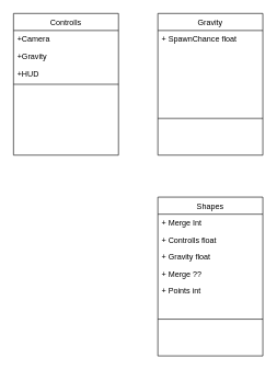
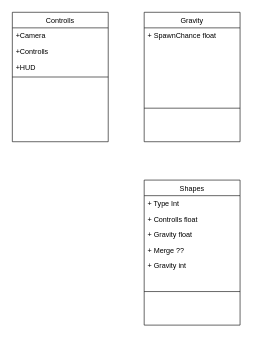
  <mxCell id="0" />
  <mxCell id="1" parent="0" />
  <mxCell id="2" value="Controlls" style="swimlane;fontStyle=0;align=center;verticalAlign=top;childLayout=stackLayout;horizontal=1;startSize=26;horizontalStack=0;resizeParent=1;resizeLast=0;collapsible=1;marginBottom=0;rounded=0;shadow=0;strokeWidth=1;" parent="1" vertex="1"><mxGeometry x="20" y="20" width="160" height="216" as="geometry"><mxRectangle x="550" y="140" width="160" height="26" as="alternateBounds" /></mxGeometry></mxCell>
  <mxCell id="3" value="+Camera" style="text;align=left;verticalAlign=top;spacingLeft=4;spacingRight=4;overflow=hidden;rotatable=0;points=[[0,0.5],[1,0.5]];portConstraint=eastwest;" parent="2" vertex="1"><mxGeometry y="26" width="160" height="26" as="geometry" /></mxCell>
- <mxCell id="4" value="+Gravity" style="text;align=left;verticalAlign=top;spacingLeft=4;spacingRight=4;overflow=hidden;rotatable=0;points=[[0,0.5],[1,0.5]];portConstraint=eastwest;rounded=0;shadow=0;html=0;" parent="2" vertex="1"><mxGeometry y="52" width="160" height="26" as="geometry" /></mxCell>
+ <mxCell id="4" value="+Controlls" style="text;align=left;verticalAlign=top;spacingLeft=4;spacingRight=4;overflow=hidden;rotatable=0;points=[[0,0.5],[1,0.5]];portConstraint=eastwest;rounded=0;shadow=0;html=0;" parent="2" vertex="1"><mxGeometry y="52" width="160" height="26" as="geometry" /></mxCell>
  <mxCell id="5" value="+HUD" style="text;align=left;verticalAlign=top;spacingLeft=4;spacingRight=4;overflow=hidden;rotatable=0;points=[[0,0.5],[1,0.5]];portConstraint=eastwest;rounded=0;shadow=0;html=0;" parent="2" vertex="1"><mxGeometry y="78" width="160" height="26" as="geometry" /></mxCell>
  <mxCell id="6" value="" style="line;html=1;strokeWidth=1;align=left;verticalAlign=middle;spacingTop=-1;spacingLeft=3;spacingRight=3;rotatable=0;labelPosition=right;points=[];portConstraint=eastwest;" parent="2" vertex="1"><mxGeometry y="104" width="160" height="8" as="geometry" /></mxCell>
  <mxCell id="7" value="Gravity" style="swimlane;fontStyle=0;align=center;verticalAlign=top;childLayout=stackLayout;horizontal=1;startSize=26;horizontalStack=0;resizeParent=1;resizeLast=0;collapsible=1;marginBottom=0;rounded=0;shadow=0;strokeWidth=1;" vertex="1" parent="1"><mxGeometry x="240" y="20" width="160" height="216" as="geometry"><mxRectangle x="550" y="140" width="160" height="26" as="alternateBounds" /></mxGeometry></mxCell>
  <mxCell id="8" value="+ SpawnChance float" style="text;align=left;verticalAlign=top;spacingLeft=4;spacingRight=4;overflow=hidden;rotatable=0;points=[[0,0.5],[1,0.5]];portConstraint=eastwest;" vertex="1" parent="7"><mxGeometry y="26" width="160" height="26" as="geometry" /></mxCell>
  <mxCell id="9" value=" " style="text;align=left;verticalAlign=top;spacingLeft=4;spacingRight=4;overflow=hidden;rotatable=0;points=[[0,0.5],[1,0.5]];portConstraint=eastwest;rounded=0;shadow=0;html=0;" vertex="1" parent="7"><mxGeometry y="52" width="160" height="26" as="geometry" /></mxCell>
  <mxCell id="10" value=" " style="text;align=left;verticalAlign=top;spacingLeft=4;spacingRight=4;overflow=hidden;rotatable=0;points=[[0,0.5],[1,0.5]];portConstraint=eastwest;rounded=0;shadow=0;html=0;" vertex="1" parent="7"><mxGeometry y="78" width="160" height="26" as="geometry" /></mxCell>
  <mxCell id="11" value=" " style="text;align=left;verticalAlign=top;spacingLeft=4;spacingRight=4;overflow=hidden;rotatable=0;points=[[0,0.5],[1,0.5]];portConstraint=eastwest;rounded=0;shadow=0;html=0;" vertex="1" parent="7"><mxGeometry y="104" width="160" height="26" as="geometry" /></mxCell>
  <mxCell id="12" value=" " style="text;align=left;verticalAlign=top;spacingLeft=4;spacingRight=4;overflow=hidden;rotatable=0;points=[[0,0.5],[1,0.5]];portConstraint=eastwest;rounded=0;shadow=0;html=0;" vertex="1" parent="7"><mxGeometry y="130" width="160" height="26" as="geometry" /></mxCell>
  <mxCell id="13" value="" style="line;html=1;strokeWidth=1;align=left;verticalAlign=middle;spacingTop=-1;spacingLeft=3;spacingRight=3;rotatable=0;labelPosition=right;points=[];portConstraint=eastwest;" vertex="1" parent="7"><mxGeometry y="156" width="160" height="8" as="geometry" /></mxCell>
  <mxCell id="14" value=" " style="text;align=left;verticalAlign=top;spacingLeft=4;spacingRight=4;overflow=hidden;rotatable=0;points=[[0,0.5],[1,0.5]];portConstraint=eastwest;" vertex="1" parent="7"><mxGeometry y="164" width="160" height="26" as="geometry" /></mxCell>
  <mxCell id="15" value=" " style="text;align=left;verticalAlign=top;spacingLeft=4;spacingRight=4;overflow=hidden;rotatable=0;points=[[0,0.5],[1,0.5]];portConstraint=eastwest;" vertex="1" parent="7"><mxGeometry y="190" width="160" height="26" as="geometry" /></mxCell>
  <mxCell id="16" value="Shapes" style="swimlane;fontStyle=0;align=center;verticalAlign=top;childLayout=stackLayout;horizontal=1;startSize=26;horizontalStack=0;resizeParent=1;resizeLast=0;collapsible=1;marginBottom=0;rounded=0;shadow=0;strokeWidth=1;" vertex="1" parent="1"><mxGeometry x="240" y="300" width="160" height="242" as="geometry"><mxRectangle x="550" y="140" width="160" height="26" as="alternateBounds" /></mxGeometry></mxCell>
- <mxCell id="17" value="+ Merge Int" style="text;align=left;verticalAlign=top;spacingLeft=4;spacingRight=4;overflow=hidden;rotatable=0;points=[[0,0.5],[1,0.5]];portConstraint=eastwest;" vertex="1" parent="16"><mxGeometry y="26" width="160" height="26" as="geometry" /></mxCell>
+ <mxCell id="17" value="+ Type Int" style="text;align=left;verticalAlign=top;spacingLeft=4;spacingRight=4;overflow=hidden;rotatable=0;points=[[0,0.5],[1,0.5]];portConstraint=eastwest;" vertex="1" parent="16"><mxGeometry y="26" width="160" height="26" as="geometry" /></mxCell>
  <mxCell id="18" value="+ Controlls float" style="text;align=left;verticalAlign=top;spacingLeft=4;spacingRight=4;overflow=hidden;rotatable=0;points=[[0,0.5],[1,0.5]];portConstraint=eastwest;rounded=0;shadow=0;html=0;" vertex="1" parent="16"><mxGeometry y="52" width="160" height="26" as="geometry" /></mxCell>
  <mxCell id="19" value="+ Gravity float" style="text;align=left;verticalAlign=top;spacingLeft=4;spacingRight=4;overflow=hidden;rotatable=0;points=[[0,0.5],[1,0.5]];portConstraint=eastwest;rounded=0;shadow=0;html=0;" vertex="1" parent="16"><mxGeometry y="78" width="160" height="26" as="geometry" /></mxCell>
  <mxCell id="20" value="+ Merge ??" style="text;align=left;verticalAlign=top;spacingLeft=4;spacingRight=4;overflow=hidden;rotatable=0;points=[[0,0.5],[1,0.5]];portConstraint=eastwest;rounded=0;shadow=0;html=0;" vertex="1" parent="16"><mxGeometry y="104" width="160" height="26" as="geometry" /></mxCell>
- <mxCell id="21" value="+ Points int" style="text;align=left;verticalAlign=top;spacingLeft=4;spacingRight=4;overflow=hidden;rotatable=0;points=[[0,0.5],[1,0.5]];portConstraint=eastwest;rounded=0;shadow=0;html=0;" vertex="1" parent="16"><mxGeometry y="130" width="160" height="26" as="geometry" /></mxCell>
+ <mxCell id="21" value="+ Gravity int" style="text;align=left;verticalAlign=top;spacingLeft=4;spacingRight=4;overflow=hidden;rotatable=0;points=[[0,0.5],[1,0.5]];portConstraint=eastwest;rounded=0;shadow=0;html=0;" vertex="1" parent="16"><mxGeometry y="130" width="160" height="26" as="geometry" /></mxCell>
  <mxCell id="22" value=" " style="text;align=left;verticalAlign=top;spacingLeft=4;spacingRight=4;overflow=hidden;rotatable=0;points=[[0,0.5],[1,0.5]];portConstraint=eastwest;" vertex="1" parent="16"><mxGeometry y="156" width="160" height="26" as="geometry" /></mxCell>
  <mxCell id="23" value="" style="line;html=1;strokeWidth=1;align=left;verticalAlign=middle;spacingTop=-1;spacingLeft=3;spacingRight=3;rotatable=0;labelPosition=right;points=[];portConstraint=eastwest;" vertex="1" parent="16"><mxGeometry y="182" width="160" height="8" as="geometry" /></mxCell>
  <mxCell id="24" value=" " style="text;align=left;verticalAlign=top;spacingLeft=4;spacingRight=4;overflow=hidden;rotatable=0;points=[[0,0.5],[1,0.5]];portConstraint=eastwest;" vertex="1" parent="16"><mxGeometry y="190" width="160" height="26" as="geometry" /></mxCell>
